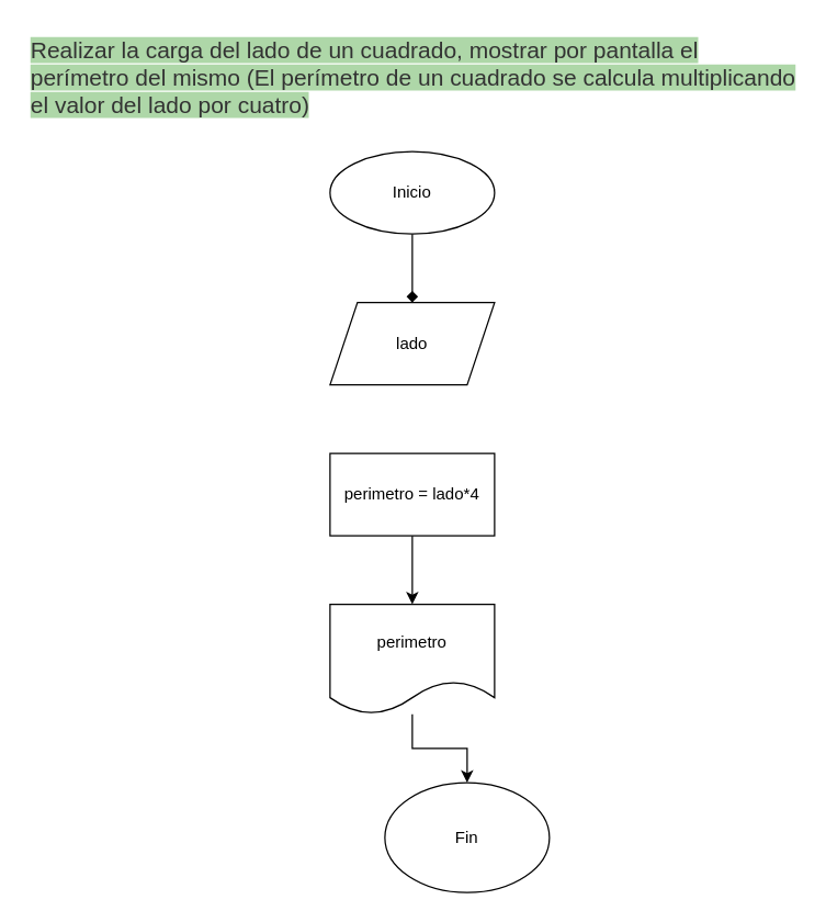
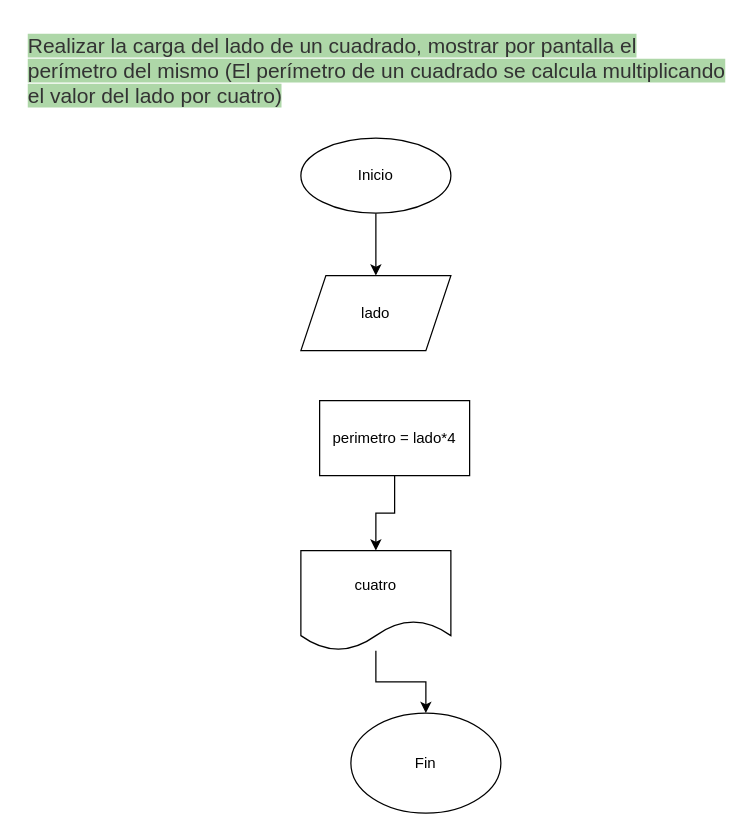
  <mxCell id="0" />
  <mxCell id="1" parent="0" />
  <mxCell id="2" value="&lt;span style=&quot;color: rgb(51, 51, 51); font-family: sans-serif, arial; font-size: 16.8px; font-style: normal; font-variant-ligatures: normal; font-variant-caps: normal; font-weight: 400; letter-spacing: normal; orphans: 2; text-align: left; text-indent: 0px; text-transform: none; widows: 2; word-spacing: 0px; -webkit-text-stroke-width: 0px; background-color: rgb(174, 215, 168); text-decoration-thickness: initial; text-decoration-style: initial; text-decoration-color: initial; float: none; display: inline !important;&quot;&gt;Realizar la carga del lado de un cuadrado, mostrar por pantalla el perímetro del mismo (El perímetro de un cuadrado se calcula multiplicando el valor del lado por cuatro)&lt;/span&gt;" style="text;whiteSpace=wrap;html=1;" vertex="1" parent="1"><mxGeometry x="20" y="20" width="560" height="80" as="geometry" /></mxCell>
- <mxCell id="3" value="" style="edgeStyle=orthogonalEdgeStyle;rounded=0;orthogonalLoop=1;jettySize=auto;html=1;endArrow=diamond;" edge="1" parent="1" source="4" target="5"><mxGeometry relative="1" as="geometry" /></mxCell>
+ <mxCell id="3" value="" style="edgeStyle=orthogonalEdgeStyle;rounded=0;orthogonalLoop=1;jettySize=auto;html=1;" edge="1" parent="1" source="4" target="5"><mxGeometry relative="1" as="geometry" /></mxCell>
  <mxCell id="4" value="Inicio" style="ellipse;whiteSpace=wrap;html=1;" vertex="1" parent="1"><mxGeometry x="240" y="110" width="120" height="60" as="geometry" /></mxCell>
  <mxCell id="5" value="lado" style="shape=parallelogram;perimeter=parallelogramPerimeter;whiteSpace=wrap;html=1;fixedSize=1;" vertex="1" parent="1"><mxGeometry x="240" y="220" width="120" height="60" as="geometry" /></mxCell>
  <mxCell id="6" value="" style="edgeStyle=orthogonalEdgeStyle;rounded=0;orthogonalLoop=1;jettySize=auto;html=1;" edge="1" parent="1" source="7" target="9"><mxGeometry relative="1" as="geometry" /></mxCell>
- <mxCell id="7" value="perimetro = lado*4" style="rounded=0;whiteSpace=wrap;html=1;" vertex="1" parent="1"><mxGeometry x="240" y="330" width="120" height="60" as="geometry" /></mxCell>
+ <mxCell id="7" value="perimetro = lado*4" style="rounded=0;whiteSpace=wrap;html=1;" vertex="1" parent="1"><mxGeometry x="255" y="320" width="120" height="60" as="geometry" /></mxCell>
  <mxCell id="8" value="" style="edgeStyle=orthogonalEdgeStyle;rounded=0;orthogonalLoop=1;jettySize=auto;html=1;" edge="1" parent="1" source="9" target="10"><mxGeometry relative="1" as="geometry" /></mxCell>
- <mxCell id="9" value="perimetro" style="shape=document;whiteSpace=wrap;html=1;boundedLbl=1;" vertex="1" parent="1"><mxGeometry x="240" y="440" width="120" height="80" as="geometry" /></mxCell>
+ <mxCell id="9" value="cuatro" style="shape=document;whiteSpace=wrap;html=1;boundedLbl=1;" vertex="1" parent="1"><mxGeometry x="240" y="440" width="120" height="80" as="geometry" /></mxCell>
  <mxCell id="10" value="Fin" style="ellipse;whiteSpace=wrap;html=1;" vertex="1" parent="1"><mxGeometry x="280" y="570" width="120" height="80" as="geometry" /></mxCell>
